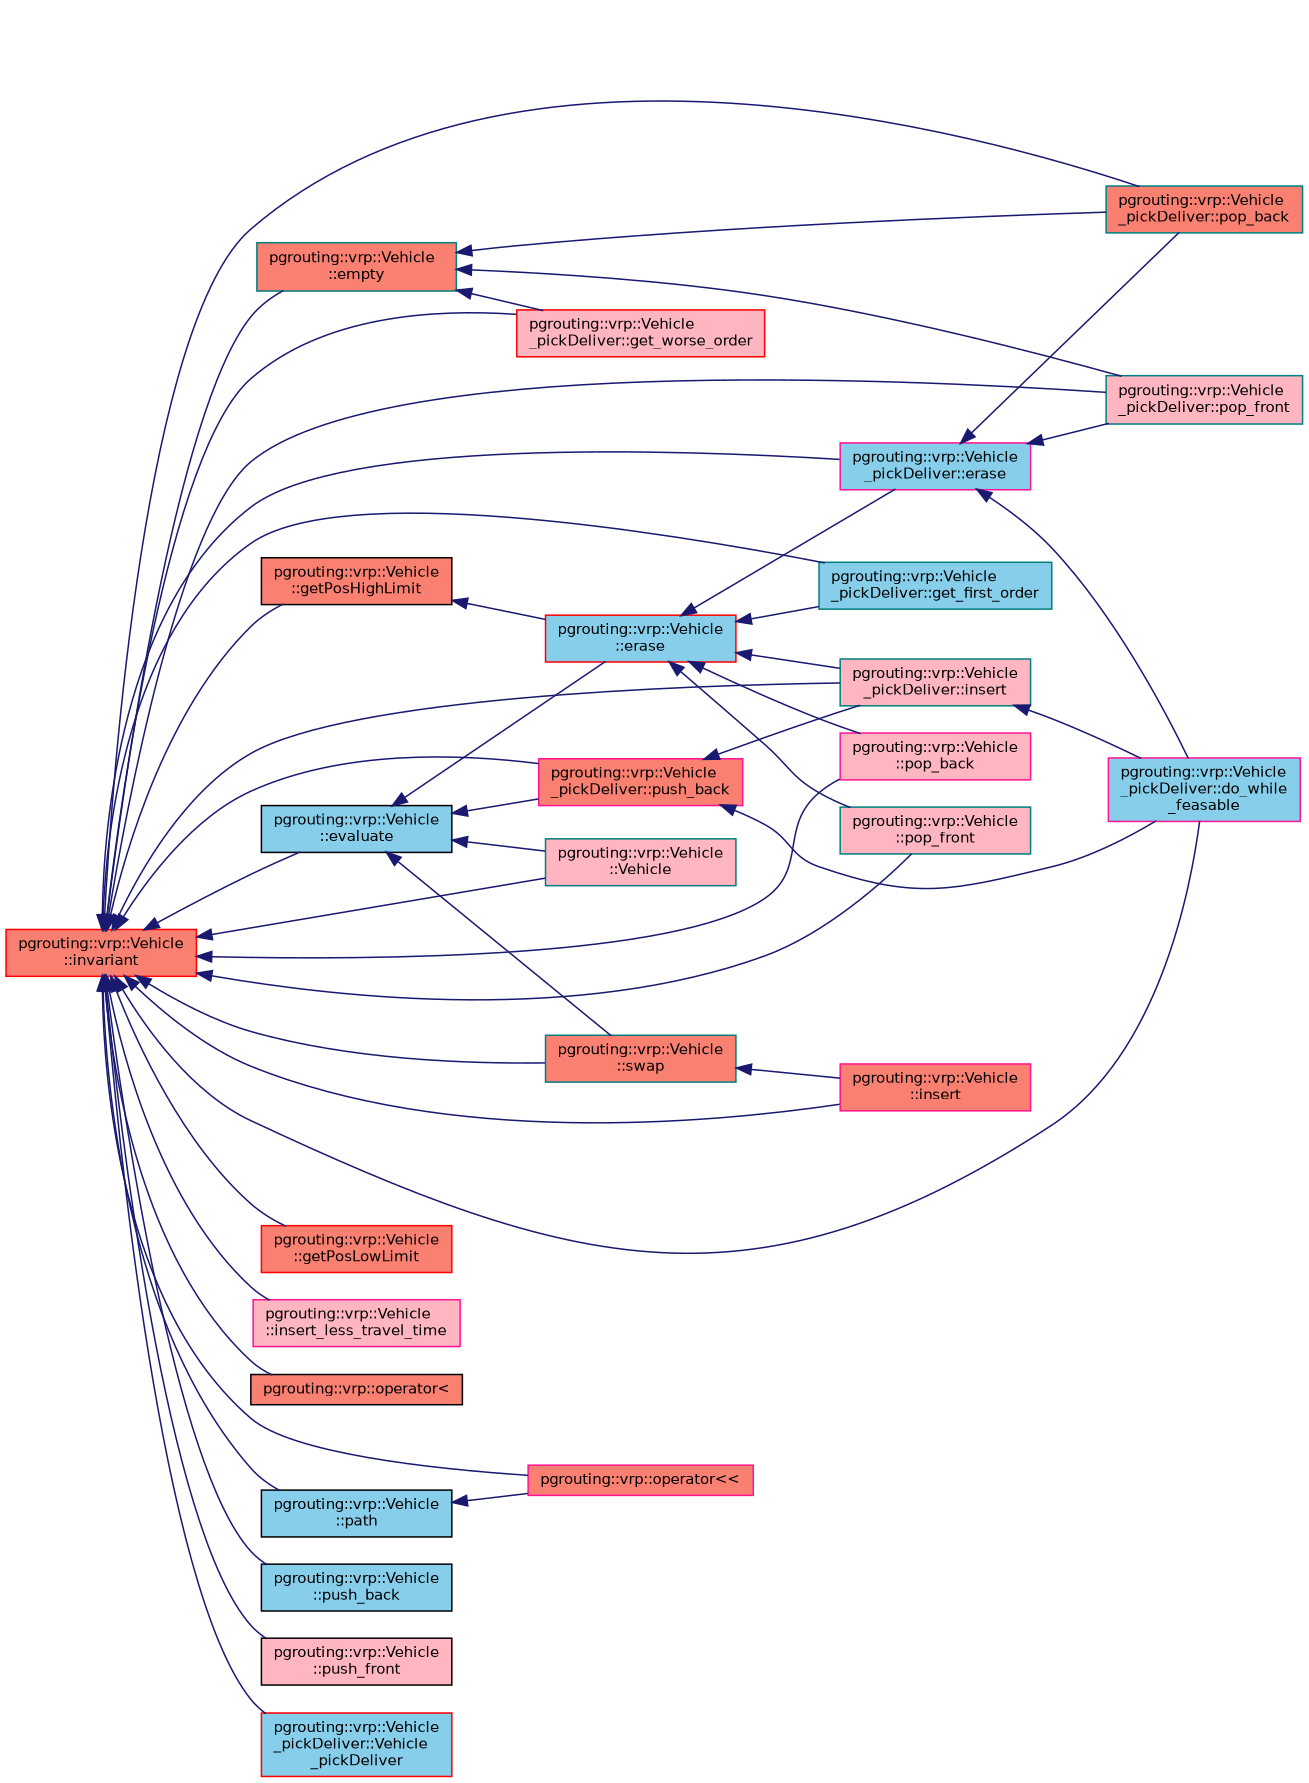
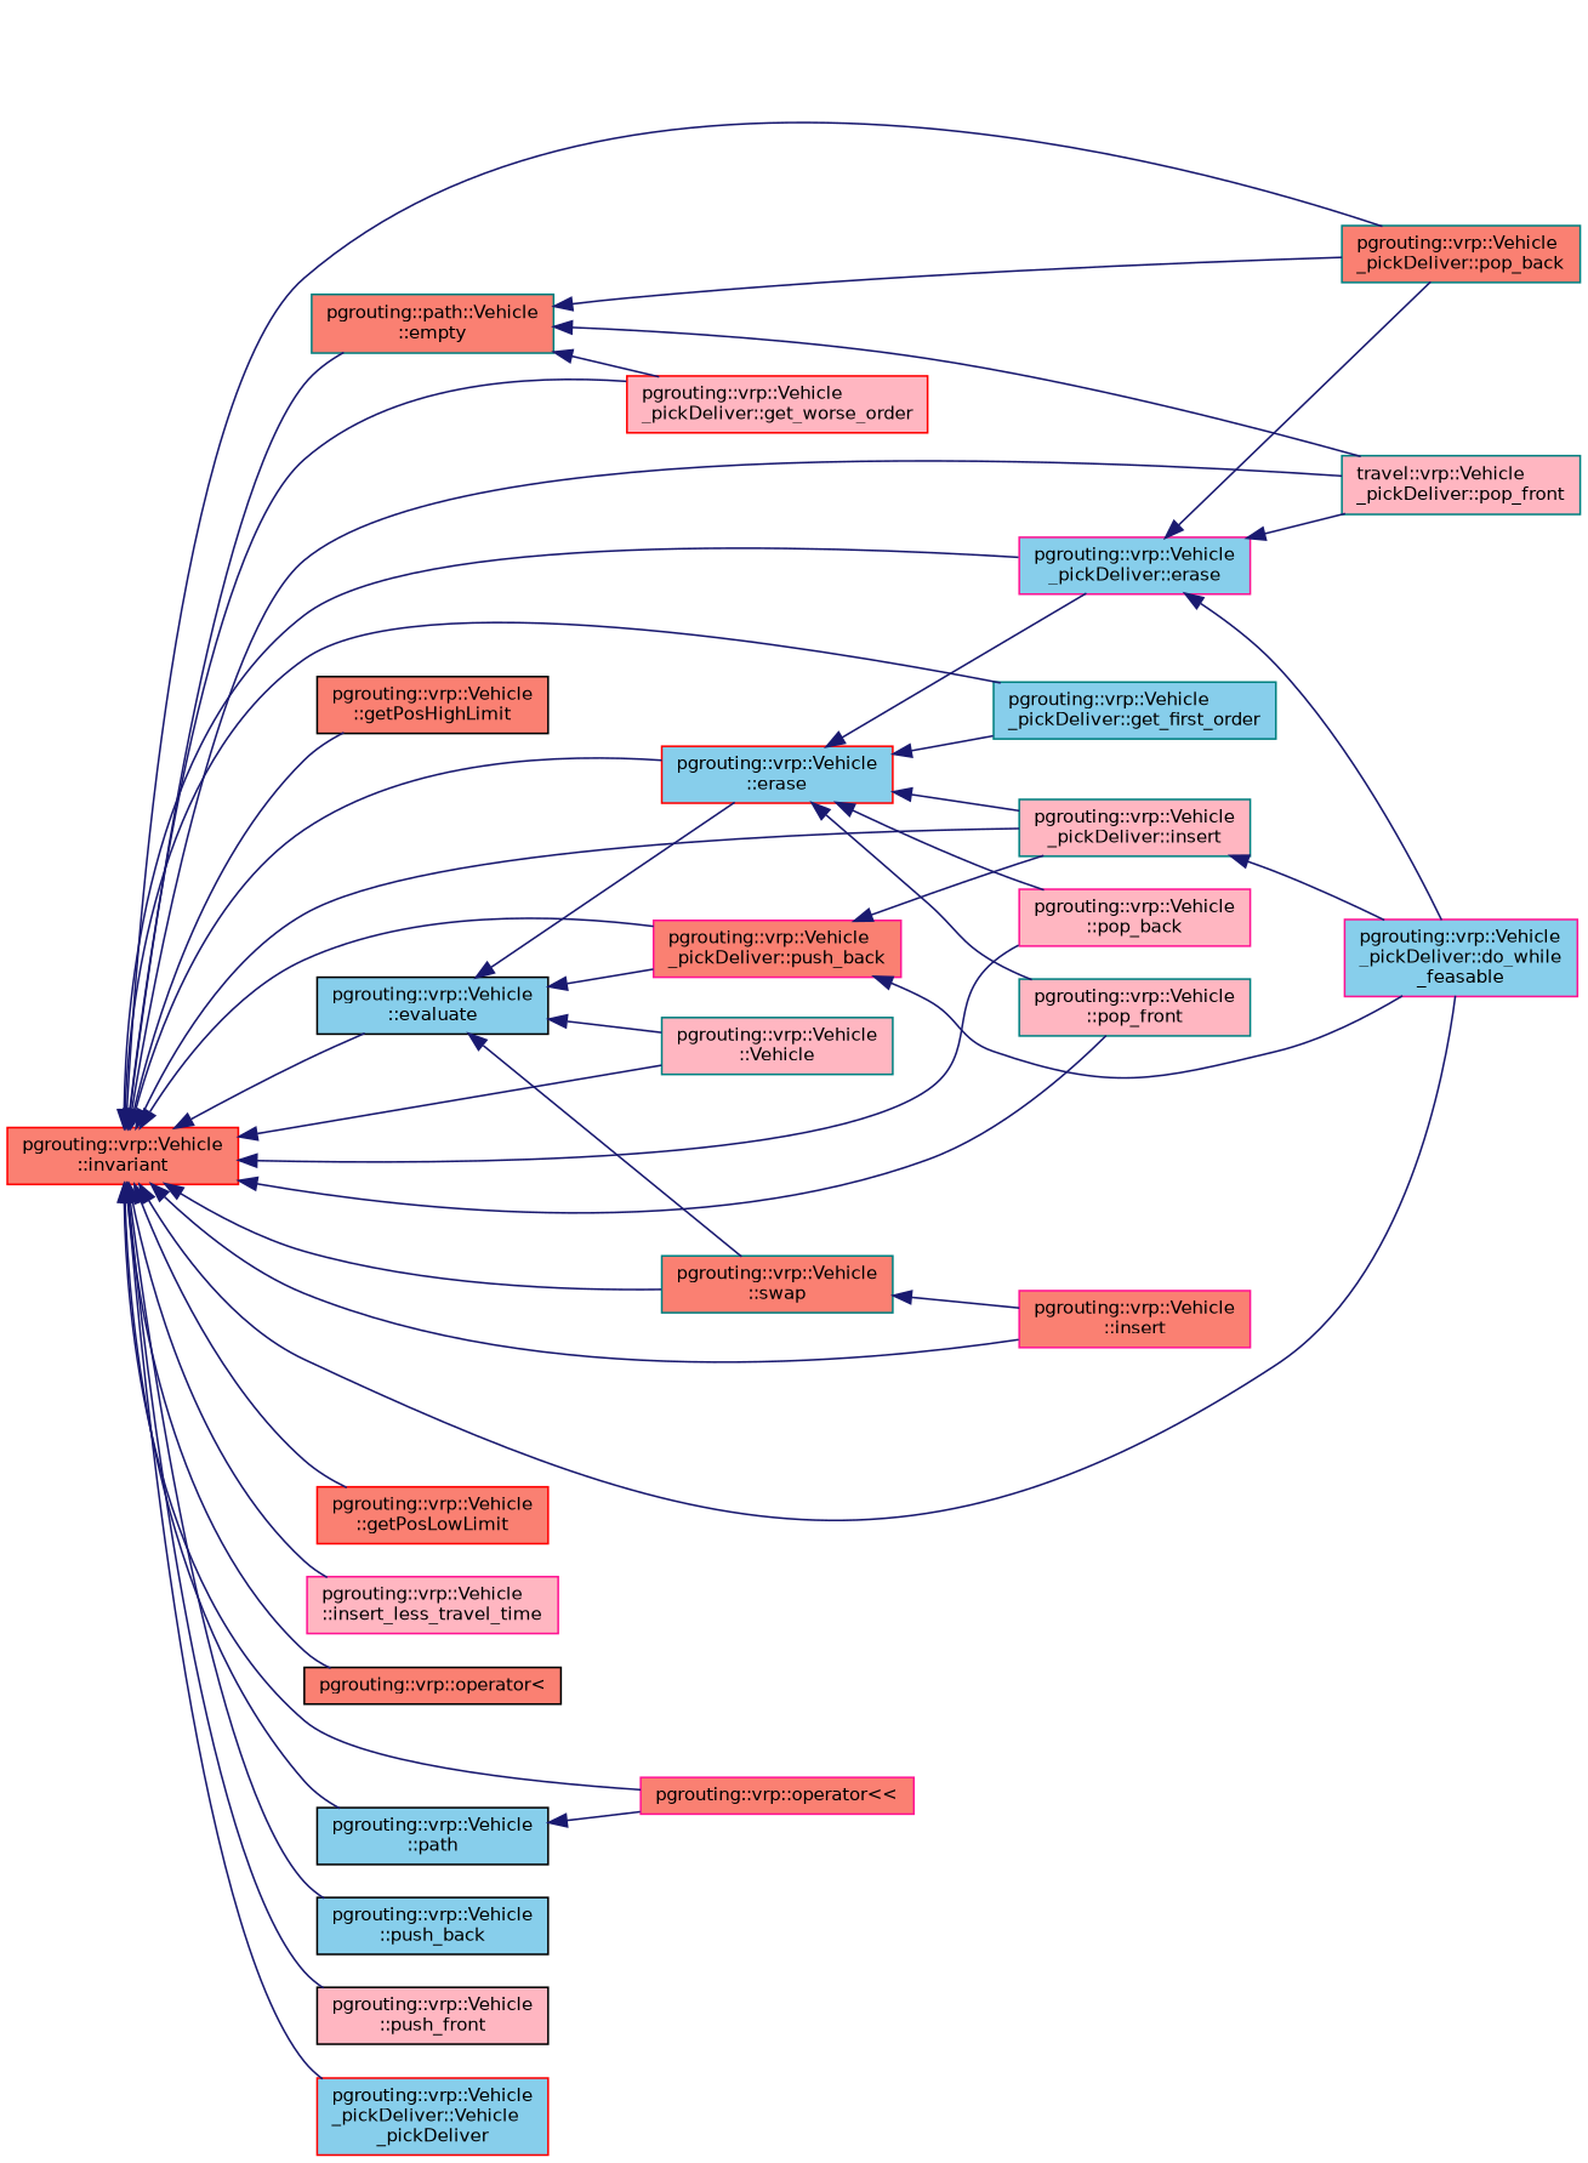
  digraph {
    rankdir=LR
    node [color=teal fillcolor=salmon fontname=Helvetica fontsize=10 shape=record style=filled]
    edge [color=midnightblue dir=back fontname=Helvetica fontsize=10 labelfontname=Helvetica labelfontsize=10 style=solid]
    n1 [color=red fontcolor=black height=0.2 label="pgrouting::vrp::Vehicle\l::invariant" width=0.4]
    n2 [color=deeppink fillcolor=skyblue height=0.2 label="pgrouting::vrp::Vehicle\l_pickDeliver::do_while\l_feasable" width=0.4]
-   n3 [height=0.2 label="pgrouting::vrp::Vehicle\l::empty" width=0.4]
+   n3 [height=0.2 label="pgrouting::path::Vehicle\l::empty" width=0.4]
    n4 [fillcolor=skyblue height=0.2 label="pgrouting::vrp::Vehicle\l_pickDeliver::get_first_order" width=0.4]
    n5 [color=red fillcolor=lightpink height=0.2 label="pgrouting::vrp::Vehicle\l_pickDeliver::get_worse_order" width=0.4]
    n6 [height=0.2 label="pgrouting::vrp::Vehicle\l_pickDeliver::pop_back" width=0.4]
-   n7 [fillcolor=lightpink height=0.2 label="pgrouting::vrp::Vehicle\l_pickDeliver::pop_front" width=0.4]
+   n7 [fillcolor=lightpink height=0.2 label="travel::vrp::Vehicle\l_pickDeliver::pop_front" width=0.4]
    n8 [color=deeppink fillcolor=skyblue height=0.2 label="pgrouting::vrp::Vehicle\l_pickDeliver::erase" width=0.4]
    n9 [color=red fillcolor=skyblue height=0.2 label="pgrouting::vrp::Vehicle\l::erase" width=0.4]
    n10 [fillcolor=lightpink height=0.2 label="pgrouting::vrp::Vehicle\l_pickDeliver::insert" width=0.4]
    n11 [color=deeppink fillcolor=lightpink height=0.2 label="pgrouting::vrp::Vehicle\l::pop_back" width=0.4]
    n12 [fillcolor=lightpink height=0.2 label="pgrouting::vrp::Vehicle\l::pop_front" width=0.4]
    n13 [color=black fillcolor=skyblue height=0.2 label="pgrouting::vrp::Vehicle\l::evaluate" width=0.4]
    n14 [color=deeppink height=0.2 label="pgrouting::vrp::Vehicle\l_pickDeliver::push_back" width=0.4]
    n15 [height=0.2 label="pgrouting::vrp::Vehicle\l::swap" width=0.4]
    n16 [color=deeppink height=0.2 label="pgrouting::vrp::Vehicle\l::insert" width=0.4]
    n17 [fillcolor=lightpink height=0.2 label="pgrouting::vrp::Vehicle\l::Vehicle" width=0.4]
    n18 [color=black height=0.2 label="pgrouting::vrp::Vehicle\l::getPosHighLimit" width=0.4]
    n19 [color=red height=0.2 label="pgrouting::vrp::Vehicle\l::getPosLowLimit" width=0.4]
    n20 [color=deeppink fillcolor=lightpink height=0.2 label="pgrouting::vrp::Vehicle\l::insert_less_travel_time" width=0.4]
    n21 [color=black height=0.2 label="pgrouting::vrp::operator\<" width=0.4]
    n22 [color=deeppink height=0.2 label="pgrouting::vrp::operator\<\<" width=0.4]
    n23 [color=black fillcolor=skyblue height=0.2 label="pgrouting::vrp::Vehicle\l::path" width=0.4]
    n24 [color=black fillcolor=skyblue height=0.2 label="pgrouting::vrp::Vehicle\l::push_back" width=0.4]
    n25 [color=black fillcolor=lightpink height=0.2 label="pgrouting::vrp::Vehicle\l::push_front" width=0.4]
    n26 [color=red fillcolor=skyblue height=0.2 label="pgrouting::vrp::Vehicle\l_pickDeliver::Vehicle\l_pickDeliver" width=0.4]
    n1 -> n2
    n1 -> n3
    n1 -> n4
    n1 -> n5
    n1 -> n6
    n1 -> n7
    n1 -> n8
-   n18 -> n9
+   n1 -> n9
    n1 -> n10
    n1 -> n11
    n1 -> n12
    n1 -> n13
    n1 -> n14
    n1 -> n15
    n1 -> n16
    n1 -> n17
    n1 -> n18
    n1 -> n19
    n1 -> n20
    n1 -> n21
    n1 -> n22
    n1 -> n23
    n1 -> n24
    n1 -> n25
    n1 -> n26
    n3 -> n5
    n3 -> n6
    n3 -> n7
    n8 -> n2
    n8 -> n6
    n8 -> n7
    n9 -> n4
    n9 -> n8
    n9 -> n10
    n9 -> n11
    n9 -> n12
    n10 -> n2
    n13 -> n9
    n13 -> n14
    n13 -> n15
    n13 -> n17
    n14 -> n2
    n14 -> n10
    n15 -> n16
    n23 -> n22
  }
